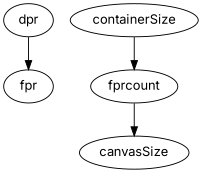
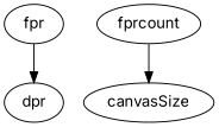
  digraph {
    fontname=Inter
    rankdir=TB
    node [fontname=Inter]
    edge [fontname=Inter]
    dpr
    fpr
    fprcount
    canvasSize
-   containerSize
-   dpr -> fpr
+   fpr -> dpr
    fprcount -> canvasSize
-   containerSize -> fprcount
  }
